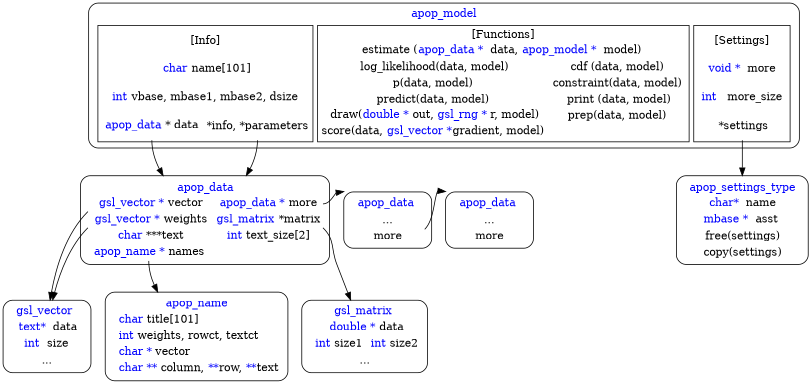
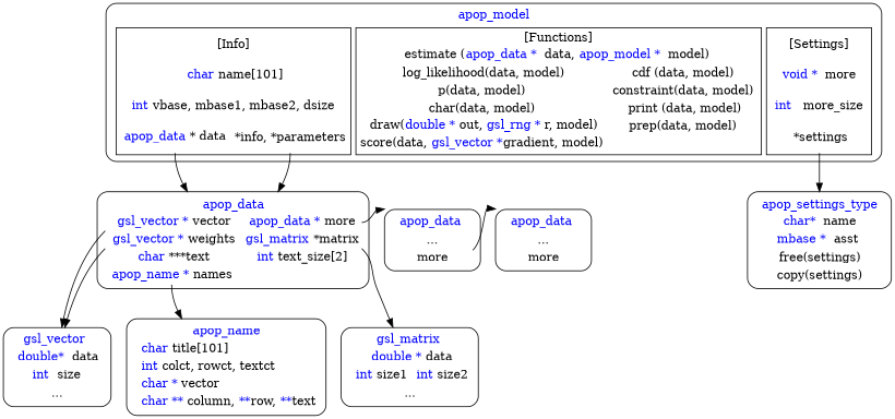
  digraph {
    node [shape=rect style=rounded]
    n1 [label=<         <table border="0" cellborder="0">         <tr><td colspan ="2" align="center"><font color="blue"> apop_data </font></td></tr>         <tr><td port="vv"> <font color="blue">gsl_vector *</font> vector</td>                 <td port="dm"> <font color="blue">apop_data *</font> more</td>                                 </tr>         <tr><td port="ww"> <font color="blue">gsl_vector *</font> weights</td>                 <td port="mm"> <font color="blue">gsl_matrix</font> *matrix</td>                 </tr>         <tr>        <td > <font color="blue">char</font> ***text</td>             <td > <font color="blue">int</font> text_size[2]</td>             </tr>         <tr><td port="nn"> <font color="blue">apop_name *</font> names </td> <td> </td> </tr> </table>>]
    n2 [label=< <table border="0" cellborder="0">      <tr><td  colspan ="2" align="center"> <font color="blue">apop_data </font> </td></tr>     <tr><td  colspan ="2" align="center"> ... </td></tr>      <tr><td  colspan ="2" align="center" port="more1"> more </td></tr>      </table>>]
    n3 [label=< <table border="0" cellborder="0">      <tr><td  colspan ="2" align="center"> <font color="blue">apop_data </font> </td></tr>     <tr><td  colspan ="2" align="center"> ... </td></tr>      <tr><td  colspan ="2" align="center" port="more1"> more </td></tr>      </table>>]
    n4 [label=< <table border="0" cellborder="0">      <tr><td  colspan ="2" align="center"> <font color="blue">gsl_matrix </font> </td></tr>     <tr><td  colspan ="2" align="center"> <font color="blue">double *</font> data</td></tr>      <tr><td> <font color="blue">int</font> size1 </td><td><font color="blue">int</font> size2</td></tr>         <tr><td colspan ="2" align="center"> ... </td></tr>     </table>>]
-   n5 [label=< <table border="0" cellborder="0">      <tr><td align="center"> <font color="blue">apop_name</font> </td></tr>     <tr><td align="left"> <font color="blue">char</font> title[101]</td></tr>     <tr><td align="left"> <font color="blue">int</font> weights, rowct, textct</td></tr>     <tr><td align="left"> <font color="blue">char *</font> vector</td></tr>     <tr><td align="left"> <font color="blue">char **</font> column, <font color="blue">**</font>row, <font color="blue">**</font>text</td></tr>     </table>>]
-   n6 [label=< <table border="0" cellborder="0">      <tr><td> <font color="blue">gsl_vector </font> </td></tr>     <tr><td> <font color="blue">text* </font> data</td></tr>      <tr><td> <font color="blue">int </font> size </td></tr>         <tr><td colspan ="2" align="center"> ... </td></tr>     </table>>]
-   n7 [label=<         <table border="0" cellborder="0">         <tr>         <td align="center" colspan="3"> <font color="blue">apop_model</font> </td></tr>    <tr><td>         <table border="1" cellborder="0">         <tr><td colspan ="2" align="center"> [Info] </td></tr>         <tr> <td colspan ="2"><font color="blue"> char</font> name[101]</td> </tr>         <tr><td colspan ="2"><font color="blue"> int</font> vbase, mbase1, mbase2, dsize </td></tr>         <tr><td port="dd"><font color="blue"> apop_data</font> * data </td>         <td port="params">*info, *parameters</td>         </tr>         </table>     </td><td>         <table align="left" border="1" cellborder="0">         <tr><td colspan ="2" align="center"> [Functions] </td></tr>         <tr><td colspan ="2">estimate (<font color="blue">apop_data * </font> data, <font color="blue">apop_model * </font> model) </td></tr>         <tr><td> log_likelihood(data, model) </td><td>cdf (data, model) </td></tr>         <tr><td>p(data, model) </td><td>constraint(data, model) </td></tr>         <tr><td>predict(data, model) </td><td> print (data, model) </td></tr>         <tr><td>draw(<font color="blue">double *</font> out, <font                 color="blue">gsl_rng *</font> r, model)</td><td>prep(data, model) </td></tr>         <tr><td>score(data, <font color="blue">gsl_vector *</font>gradient, model) </td></tr>         </table>     </td><td>         <table border="1" cellborder="0">         <tr><td align="center"> [Settings] </td></tr>         <tr><td> <font color="blue">void * </font> more </td></tr>         <tr><td > <font color="blue">int  </font> more_size </td></tr>         <tr><td port="ls"> *settings</td></tr>         </table>     </td></tr></table> >]
+   n5 [label=< <table border="0" cellborder="0">      <tr><td align="center"> <font color="blue">apop_name</font> </td></tr>     <tr><td align="left"> <font color="blue">char</font> title[101]</td></tr>     <tr><td align="left"> <font color="blue">int</font> colct, rowct, textct</td></tr>     <tr><td align="left"> <font color="blue">char *</font> vector</td></tr>     <tr><td align="left"> <font color="blue">char **</font> column, <font color="blue">**</font>row, <font color="blue">**</font>text</td></tr>     </table>>]
+   n6 [label=< <table border="0" cellborder="0">      <tr><td> <font color="blue">gsl_vector </font> </td></tr>     <tr><td> <font color="blue">double* </font> data</td></tr>      <tr><td> <font color="blue">int </font> size </td></tr>         <tr><td colspan ="2" align="center"> ... </td></tr>     </table>>]
+   n7 [label=<         <table border="0" cellborder="0">         <tr>         <td align="center" colspan="3"> <font color="blue">apop_model</font> </td></tr>    <tr><td>         <table border="1" cellborder="0">         <tr><td colspan ="2" align="center"> [Info] </td></tr>         <tr> <td colspan ="2"><font color="blue"> char</font> name[101]</td> </tr>         <tr><td colspan ="2"><font color="blue"> int</font> vbase, mbase1, mbase2, dsize </td></tr>         <tr><td port="dd"><font color="blue"> apop_data</font> * data </td>         <td port="params">*info, *parameters</td>         </tr>         </table>     </td><td>         <table align="left" border="1" cellborder="0">         <tr><td colspan ="2" align="center"> [Functions] </td></tr>         <tr><td colspan ="2">estimate (<font color="blue">apop_data * </font> data, <font color="blue">apop_model * </font> model) </td></tr>         <tr><td> log_likelihood(data, model) </td><td>cdf (data, model) </td></tr>         <tr><td>p(data, model) </td><td>constraint(data, model) </td></tr>         <tr><td>char(data, model) </td><td> print (data, model) </td></tr>         <tr><td>draw(<font color="blue">double *</font> out, <font                 color="blue">gsl_rng *</font> r, model)</td><td>prep(data, model) </td></tr>         <tr><td>score(data, <font color="blue">gsl_vector *</font>gradient, model) </td></tr>         </table>     </td><td>         <table border="1" cellborder="0">         <tr><td align="center"> [Settings] </td></tr>         <tr><td> <font color="blue">void * </font> more </td></tr>         <tr><td > <font color="blue">int  </font> more_size </td></tr>         <tr><td port="ls"> *settings</td></tr>         </table>     </td></tr></table> >]
    n8 [label=<         <table border="0" cellborder="0">         <tr><td align="center"><font color="blue"> apop_settings_type </font></td></tr>             <tr><td> <font color="blue">char* </font> name </td></tr>              <tr><td><font color="blue">mbase * </font> asst </td></tr>             <tr><td> free(settings) </td></tr>             <tr><td> copy(settings) </td></tr> </table>>]
    subgraph sub_1 {
      rank=same
      n1
      n2
      n3
    }
    n1 -> n2 [headport=nw tailport="dm:e"]
    n1 -> n4 [tailport="mm:se"]
    n1 -> n5 [tailport=nn]
    n1 -> n6 [tailport="vv:sw"]
    n1 -> n6 [tailport="ww:sw"]
    n2 -> n3 [headport=nw tailport="more1:ne"]
    n7 -> n1 [tailport="params:s"]
    n7 -> n1 [tailport="dd:s"]
    n7 -> n8 [tailport=ls]
  }
